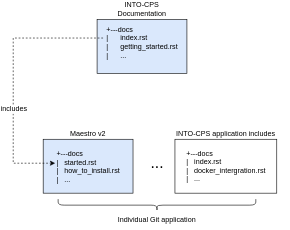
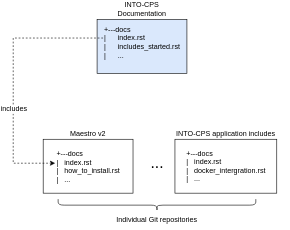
  <mxCell id="0" />
  <mxCell id="1" parent="0" />
  <mxCell id="2" value="&lt;font style=&quot;font-size: 26px&quot;&gt;...&lt;/font&gt;" style="text;html=1;align=center;verticalAlign=middle;resizable=0;points=[];autosize=1;" vertex="1" parent="1"><mxGeometry x="240" y="250" width="40" height="20" as="geometry" /></mxCell>
- <mxCell id="3" value="Individual Git application" style="shape=curlyBracket;whiteSpace=wrap;html=1;rounded=1;direction=north;labelPosition=center;verticalLabelPosition=bottom;align=center;verticalAlign=top;" vertex="1" parent="1"><mxGeometry x="95" y="320" width="330" height="20" as="geometry" /></mxCell>
+ <mxCell id="3" value="Individual Git repositories" style="shape=curlyBracket;whiteSpace=wrap;html=1;rounded=1;direction=north;labelPosition=center;verticalLabelPosition=bottom;align=center;verticalAlign=top;" vertex="1" parent="1"><mxGeometry x="95" y="320" width="330" height="20" as="geometry" /></mxCell>
  <mxCell id="4" value="" style="group" vertex="1" connectable="0" parent="1"><mxGeometry x="50" y="210" width="170" height="140" as="geometry" /></mxCell>
- <mxCell id="5" value="Maestro v2" style="rounded=0;whiteSpace=wrap;html=1;labelPosition=center;verticalLabelPosition=top;align=center;verticalAlign=bottom;fillColor=#dae8fc;" vertex="1" parent="4"><mxGeometry x="20" y="10" width="150" height="90" as="geometry" /></mxCell>
- <mxCell id="6" value="&lt;div align=&quot;justify&quot;&gt;+---docs&lt;br&gt;|&amp;nbsp;&amp;nbsp; started.rst&lt;br&gt;|&amp;nbsp;&amp;nbsp; how_to_install.rst&lt;br&gt;|&amp;nbsp;&amp;nbsp; ...&lt;br&gt;&lt;/div&gt;&lt;div align=&quot;justify&quot;&gt;&lt;br&gt;&lt;/div&gt;&lt;div align=&quot;justify&quot;&gt;&lt;br&gt;&lt;/div&gt;" style="text;html=1;align=center;verticalAlign=middle;resizable=0;points=[];autosize=1;" vertex="1" parent="4"><mxGeometry x="35" y="25" width="120" height="90" as="geometry" /></mxCell>
+ <mxCell id="5" value="Maestro v2" style="rounded=0;whiteSpace=wrap;html=1;labelPosition=center;verticalLabelPosition=top;align=center;verticalAlign=bottom;" vertex="1" parent="4"><mxGeometry x="20" y="10" width="150" height="90" as="geometry" /></mxCell>
+ <mxCell id="6" value="&lt;div align=&quot;justify&quot;&gt;+---docs&lt;br&gt;|&amp;nbsp;&amp;nbsp; index.rst&lt;br&gt;|&amp;nbsp;&amp;nbsp; how_to_install.rst&lt;br&gt;|&amp;nbsp;&amp;nbsp; ...&lt;br&gt;&lt;/div&gt;&lt;div align=&quot;justify&quot;&gt;&lt;br&gt;&lt;/div&gt;&lt;div align=&quot;justify&quot;&gt;&lt;br&gt;&lt;/div&gt;" style="text;html=1;align=center;verticalAlign=middle;resizable=0;points=[];autosize=1;" vertex="1" parent="4"><mxGeometry x="35" y="25" width="120" height="90" as="geometry" /></mxCell>
  <mxCell id="7" value="&lt;div&gt;INTO-CPS&lt;/div&gt;&lt;div&gt;Documentation&lt;br&gt;&lt;/div&gt;" style="rounded=0;whiteSpace=wrap;html=1;labelPosition=center;verticalLabelPosition=top;align=center;verticalAlign=bottom;fillColor=#dae8fc;" vertex="1" parent="1"><mxGeometry x="160" y="20" width="150" height="90" as="geometry" /></mxCell>
- <mxCell id="8" value="&lt;div align=&quot;justify&quot;&gt;+---docs&lt;br&gt;|&amp;nbsp;&amp;nbsp;&amp;nbsp;&amp;nbsp;&amp;nbsp; index.rst&lt;br&gt;|&amp;nbsp;&amp;nbsp;&amp;nbsp;&amp;nbsp;&amp;nbsp; getting_started.rst&lt;br&gt;|&amp;nbsp;&amp;nbsp;&amp;nbsp;&amp;nbsp;&amp;nbsp; ...&lt;br&gt;&lt;br&gt;&lt;/div&gt;" style="text;html=1;align=center;verticalAlign=middle;resizable=0;points=[];autosize=1;" vertex="1" parent="1"><mxGeometry x="170" y="25" width="130" height="80" as="geometry" /></mxCell>
+ <mxCell id="8" value="&lt;div align=&quot;justify&quot;&gt;+---docs&lt;br&gt;|&amp;nbsp;&amp;nbsp;&amp;nbsp;&amp;nbsp;&amp;nbsp; index.rst&lt;br&gt;|&amp;nbsp;&amp;nbsp;&amp;nbsp;&amp;nbsp;&amp;nbsp; includes_started.rst&lt;br&gt;|&amp;nbsp;&amp;nbsp;&amp;nbsp;&amp;nbsp;&amp;nbsp; ...&lt;br&gt;&lt;br&gt;&lt;/div&gt;" style="text;html=1;align=center;verticalAlign=middle;resizable=0;points=[];autosize=1;" vertex="1" parent="1"><mxGeometry x="170" y="25" width="130" height="80" as="geometry" /></mxCell>
  <mxCell id="9" style="edgeStyle=orthogonalEdgeStyle;rounded=0;orthogonalLoop=1;jettySize=auto;html=1;dashed=1;" edge="1" parent="1" source="8"><mxGeometry relative="1" as="geometry"><mxPoint x="140" y="51" as="sourcePoint" /><mxPoint x="90" y="260" as="targetPoint" /><Array as="points"><mxPoint x="20" y="51" /><mxPoint x="20" y="260" /></Array></mxGeometry></mxCell>
  <mxCell id="10" value="includes" style="text;html=1;align=center;verticalAlign=middle;resizable=0;points=[];labelBackgroundColor=#ffffff;" vertex="1" connectable="0" parent="9"><mxGeometry x="0.25" relative="1" as="geometry"><mxPoint as="offset" /></mxGeometry></mxCell>
  <mxCell id="11" value="" style="group" vertex="1" connectable="0" parent="1"><mxGeometry x="290" y="220" width="170" height="90" as="geometry" /></mxCell>
  <mxCell id="12" value="INTO-CPS application includes" style="rounded=0;whiteSpace=wrap;html=1;labelPosition=center;verticalLabelPosition=top;align=center;verticalAlign=bottom;" vertex="1" parent="11"><mxGeometry width="170" height="90" as="geometry" /></mxCell>
  <mxCell id="13" value="&lt;div align=&quot;justify&quot;&gt;+---docs&lt;br&gt;|&amp;nbsp;&amp;nbsp; index.rst&lt;br&gt;|&amp;nbsp;&amp;nbsp; docker_intergration.rst&lt;br&gt;|&amp;nbsp;&amp;nbsp; ...&lt;br&gt;&lt;/div&gt;" style="text;html=1;align=center;verticalAlign=middle;resizable=0;points=[];autosize=1;" vertex="1" parent="11"><mxGeometry x="15" y="15" width="140" height="60" as="geometry" /></mxCell>
